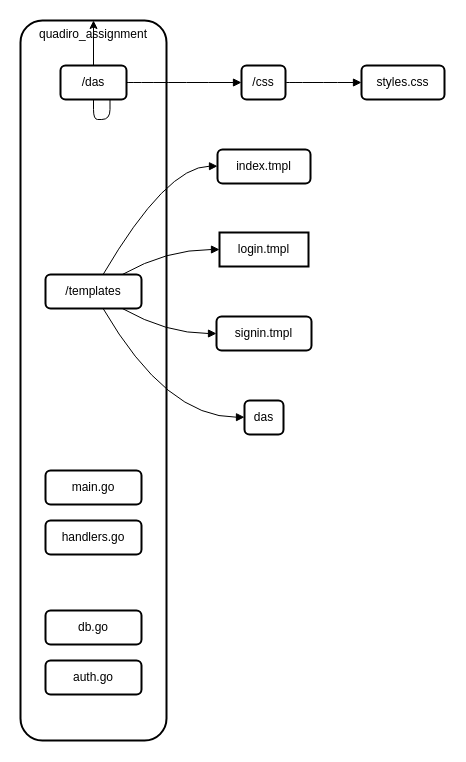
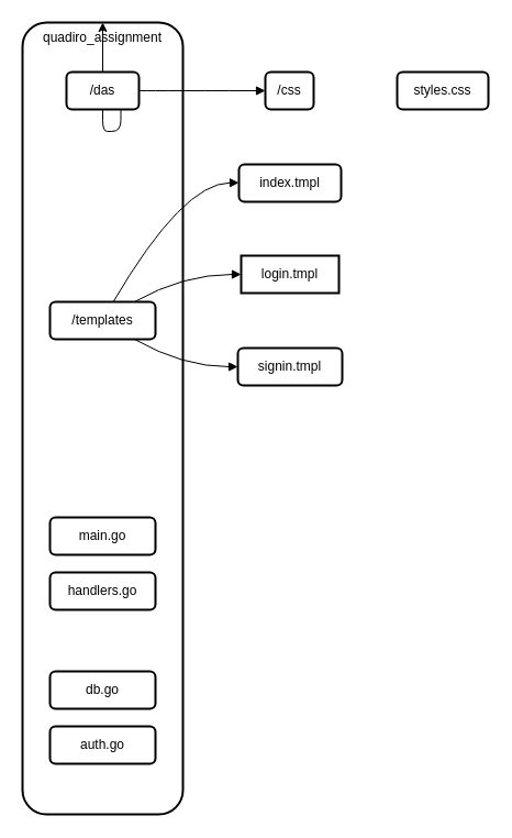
  <mxCell id="0" />
  <mxCell id="1" parent="0" />
  <mxCell id="2" value="quadiro_assignment" style="whiteSpace=wrap;strokeWidth=2;verticalAlign=top;rounded=1;" parent="1" vertex="1"><mxGeometry y="20" width="146" height="720" as="geometry" x="20" /></mxCell>
  <mxCell id="3" style="edgeStyle=orthogonalEdgeStyle;rounded=1;orthogonalLoop=1;jettySize=auto;html=1;exitX=0.75;exitY=1;exitDx=0;exitDy=0;" edge="1" parent="1" source="4" target="2"><mxGeometry relative="1" as="geometry" /></mxCell>
  <mxCell id="4" value="/das" style="whiteSpace=wrap;strokeWidth=2;rounded=1;" parent="1" vertex="1"><mxGeometry x="60" y="65" width="66" height="34" as="geometry" /></mxCell>
  <mxCell id="5" value="/templates" style="whiteSpace=wrap;strokeWidth=2;rounded=1;" parent="1" vertex="1"><mxGeometry x="45" y="274" width="96" height="34" as="geometry" /></mxCell>
  <mxCell id="6" value="/css" style="whiteSpace=wrap;strokeWidth=2;rounded=1;" parent="1" vertex="1"><mxGeometry x="241" y="65" width="44" height="34" as="geometry" /></mxCell>
  <mxCell id="7" value="styles.css" style="whiteSpace=wrap;strokeWidth=2;rounded=1;" parent="1" vertex="1"><mxGeometry x="361" y="65" width="83" height="34" as="geometry" /></mxCell>
  <mxCell id="8" value="index.tmpl" style="whiteSpace=wrap;strokeWidth=2;rounded=1;" parent="1" vertex="1"><mxGeometry x="217" y="149" width="93" height="34" as="geometry" /></mxCell>
  <mxCell id="9" value="login.tmpl" style="whiteSpace=wrap;strokeWidth=2;rounded=0;" parent="1" vertex="1"><mxGeometry x="219" y="232" width="89" height="34" as="geometry" /></mxCell>
  <mxCell id="10" value="signin.tmpl" style="whiteSpace=wrap;strokeWidth=2;rounded=1;" parent="1" vertex="1"><mxGeometry x="216" y="316" width="95" height="34" as="geometry" /></mxCell>
- <mxCell id="11" value="das" style="whiteSpace=wrap;strokeWidth=2;rounded=1;" parent="1" vertex="1"><mxGeometry x="244" y="400" width="39" height="34" as="geometry" /></mxCell>
  <mxCell id="12" value="" style="curved=1;startArrow=none;endArrow=block;exitX=1;exitY=0.5;entryX=0;entryY=0.5;" parent="1" source="4" target="6" edge="1"><mxGeometry relative="1" as="geometry"><Array as="points" /></mxGeometry></mxCell>
- <mxCell id="13" value="" style="curved=1;startArrow=none;endArrow=block;exitX=1.01;exitY=0.5;entryX=0;entryY=0.5;" parent="1" source="6" target="7" edge="1"><mxGeometry relative="1" as="geometry"><Array as="points" /></mxGeometry></mxCell>
  <mxCell id="14" value="" style="curved=1;startArrow=none;endArrow=block;exitX=0.6;exitY=0;entryX=0;entryY=0.49;" parent="1" source="5" target="8" edge="1"><mxGeometry relative="1" as="geometry"><Array as="points"><mxPoint x="166" y="166" /></Array></mxGeometry></mxCell>
  <mxCell id="15" value="" style="curved=1;startArrow=none;endArrow=block;exitX=0.8;exitY=0;entryX=0;entryY=0.5;" parent="1" source="5" target="9" edge="1"><mxGeometry relative="1" as="geometry"><Array as="points"><mxPoint x="166" y="249" /></Array></mxGeometry></mxCell>
  <mxCell id="16" value="" style="curved=1;startArrow=none;endArrow=block;exitX=0.8;exitY=1;entryX=-0.01;entryY=0.5;" parent="1" source="5" target="10" edge="1"><mxGeometry relative="1" as="geometry"><Array as="points"><mxPoint x="166" y="333" /></Array></mxGeometry></mxCell>
- <mxCell id="17" value="" style="curved=1;startArrow=none;endArrow=block;exitX=0.6;exitY=1;entryX=-0.01;entryY=0.49;" parent="1" source="5" target="11" edge="1"><mxGeometry relative="1" as="geometry"><Array as="points"><mxPoint x="166" y="417" /></Array></mxGeometry></mxCell>
  <mxCell id="18" value="main.go" style="whiteSpace=wrap;strokeWidth=2;rounded=1;" vertex="1" parent="1"><mxGeometry x="45" y="470" width="96" height="34" as="geometry" /></mxCell>
  <mxCell id="19" value="handlers.go" style="whiteSpace=wrap;strokeWidth=2;rounded=1;" vertex="1" parent="1"><mxGeometry x="45" y="520" width="96" height="34" as="geometry" /></mxCell>
  <mxCell id="20" value="db.go" style="whiteSpace=wrap;strokeWidth=2;rounded=1;" vertex="1" parent="1"><mxGeometry x="45" y="610" width="96" height="34" as="geometry" /></mxCell>
  <mxCell id="21" value="auth.go" style="whiteSpace=wrap;strokeWidth=2;rounded=1;" vertex="1" parent="1"><mxGeometry x="45" y="660" width="96" height="34" as="geometry" /></mxCell>
